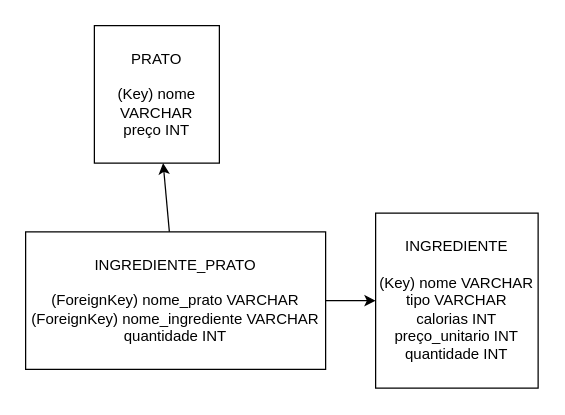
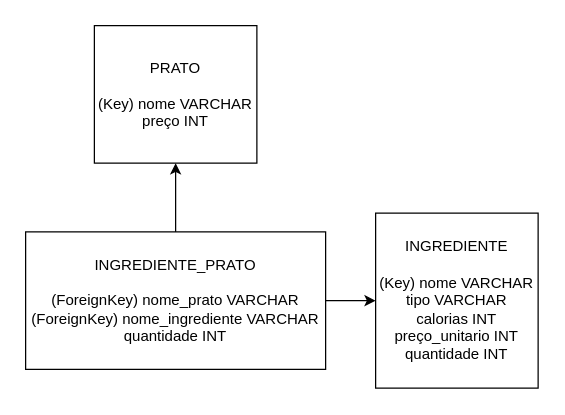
  <mxCell id="0" />
  <mxCell id="1" parent="0" />
  <mxCell id="2" value="INGREDIENTE&lt;br&gt;&lt;br&gt;(Key) nome VARCHAR&lt;br&gt;tipo VARCHAR&lt;br&gt;calorias INT&lt;br&gt;preço_unitario INT&lt;br&gt;quantidade INT" style="rounded=0;whiteSpace=wrap;html=1;" vertex="1" parent="1"><mxGeometry x="300" y="170" width="130" height="140" as="geometry" /></mxCell>
- <mxCell id="3" value="PRATO&lt;br&gt;&lt;br&gt;(Key) nome VARCHAR&lt;br&gt;preço INT" style="rounded=0;whiteSpace=wrap;html=1;" vertex="1" parent="1"><mxGeometry x="75" y="20" width="100" height="110" as="geometry" /></mxCell>
+ <mxCell id="3" value="PRATO&lt;br&gt;&lt;br&gt;(Key) nome VARCHAR&lt;br&gt;preço INT" style="rounded=0;whiteSpace=wrap;html=1;" vertex="1" parent="1"><mxGeometry x="75" y="20" width="130" height="110" as="geometry" /></mxCell>
  <mxCell id="4" value="" style="edgeStyle=none;html=1;" edge="1" parent="1" source="6" target="3"><mxGeometry relative="1" as="geometry" /></mxCell>
  <mxCell id="5" value="" style="edgeStyle=none;html=1;" edge="1" parent="1" source="6" target="2"><mxGeometry relative="1" as="geometry" /></mxCell>
  <mxCell id="6" value="INGREDIENTE_PRATO&lt;br&gt;&lt;br&gt;(ForeignKey) nome_prato VARCHAR&lt;br&gt;(ForeignKey) nome_ingrediente VARCHAR&lt;br&gt;quantidade INT" style="rounded=0;whiteSpace=wrap;html=1;" vertex="1" parent="1"><mxGeometry x="20" y="185" width="240" height="110" as="geometry" /></mxCell>
